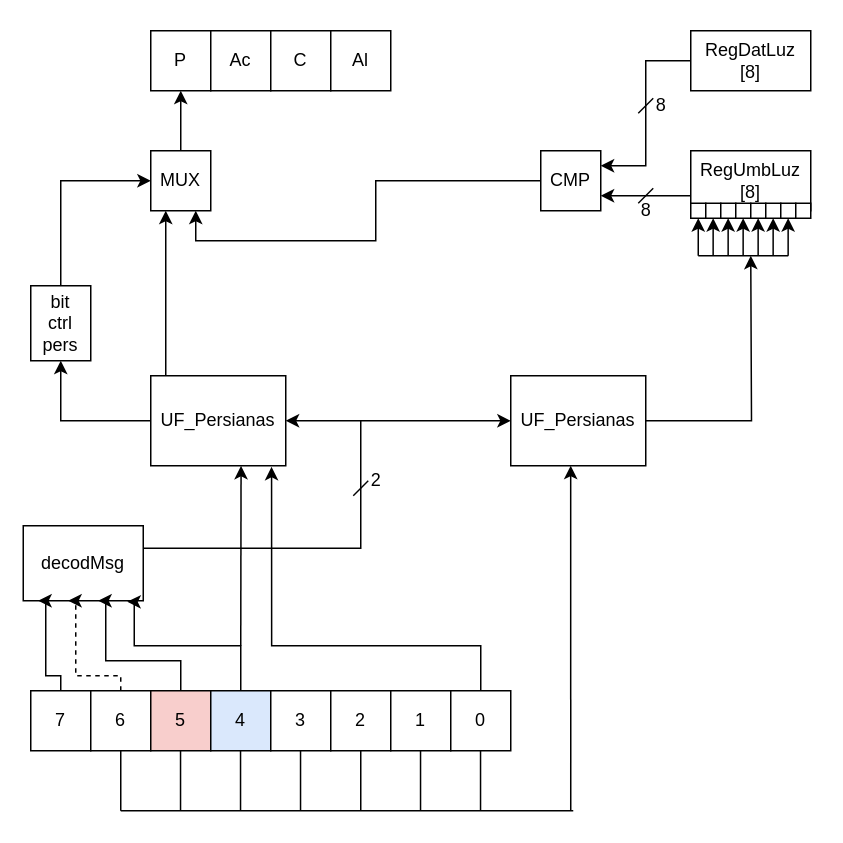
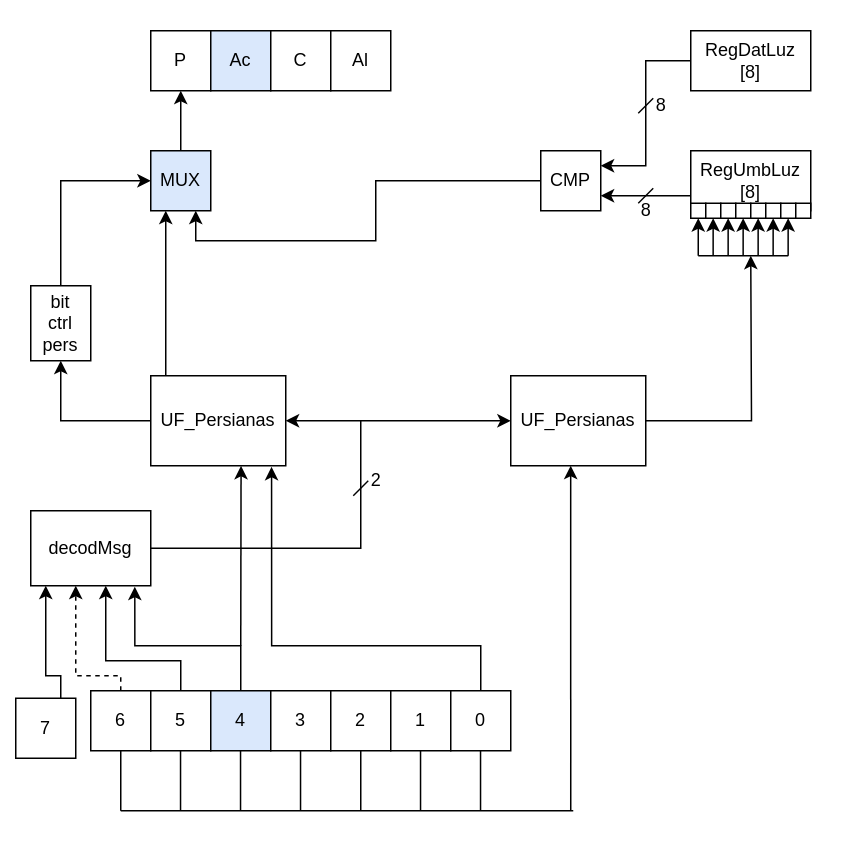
  <mxCell id="0" />
  <mxCell id="1" parent="0" />
  <mxCell id="2" value="P" style="rounded=0;whiteSpace=wrap;html=1;" vertex="1" parent="1"><mxGeometry x="100" y="20" width="40" height="40" as="geometry" /></mxCell>
- <mxCell id="3" value="Ac" style="rounded=0;whiteSpace=wrap;html=1;" vertex="1" parent="1"><mxGeometry x="140" y="20" width="40" height="40" as="geometry" /></mxCell>
+ <mxCell id="3" value="Ac" style="rounded=0;whiteSpace=wrap;html=1;fillColor=#dae8fc;" vertex="1" parent="1"><mxGeometry x="140" y="20" width="40" height="40" as="geometry" /></mxCell>
  <mxCell id="4" value="C" style="rounded=0;whiteSpace=wrap;html=1;" vertex="1" parent="1"><mxGeometry x="180" y="20" width="40" height="40" as="geometry" /></mxCell>
  <mxCell id="5" value="Al" style="rounded=0;whiteSpace=wrap;html=1;" vertex="1" parent="1"><mxGeometry x="220" y="20" width="40" height="40" as="geometry" /></mxCell>
  <mxCell id="6" style="edgeStyle=orthogonalEdgeStyle;rounded=0;orthogonalLoop=1;jettySize=auto;html=1;entryX=1;entryY=0.25;entryDx=0;entryDy=0;" edge="1" parent="1" source="7" target="11"><mxGeometry relative="1" as="geometry" /></mxCell>
  <mxCell id="7" value="RegDatLuz&lt;br&gt;[8]" style="rounded=0;whiteSpace=wrap;html=1;" vertex="1" parent="1"><mxGeometry x="460" y="20" width="80" height="40" as="geometry" /></mxCell>
  <mxCell id="8" style="edgeStyle=orthogonalEdgeStyle;rounded=0;orthogonalLoop=1;jettySize=auto;html=1;entryX=1;entryY=0.75;entryDx=0;entryDy=0;" edge="1" parent="1" source="9" target="11"><mxGeometry relative="1" as="geometry"><Array as="points"><mxPoint x="440" y="130" /><mxPoint x="440" y="130" /></Array></mxGeometry></mxCell>
  <mxCell id="9" value="RegUmbLuz [8]" style="rounded=0;whiteSpace=wrap;html=1;" vertex="1" parent="1"><mxGeometry x="460" y="100" width="80" height="40" as="geometry" /></mxCell>
  <mxCell id="10" style="edgeStyle=orthogonalEdgeStyle;rounded=0;orthogonalLoop=1;jettySize=auto;html=1;entryX=0.75;entryY=1;entryDx=0;entryDy=0;" edge="1" parent="1" source="11" target="13"><mxGeometry relative="1" as="geometry" /></mxCell>
  <mxCell id="11" value="CMP" style="rounded=0;whiteSpace=wrap;html=1;" vertex="1" parent="1"><mxGeometry x="360" y="100" width="40" height="40" as="geometry" /></mxCell>
  <mxCell id="12" style="edgeStyle=orthogonalEdgeStyle;rounded=0;orthogonalLoop=1;jettySize=auto;html=1;entryX=0.5;entryY=1;entryDx=0;entryDy=0;" edge="1" parent="1" source="13" target="2"><mxGeometry relative="1" as="geometry" /></mxCell>
- <mxCell id="13" value="MUX" style="rounded=0;whiteSpace=wrap;html=1;" vertex="1" parent="1"><mxGeometry x="100" y="100" width="40" height="40" as="geometry" /></mxCell>
+ <mxCell id="13" value="MUX" style="rounded=0;whiteSpace=wrap;html=1;fillColor=#dae8fc;" vertex="1" parent="1"><mxGeometry x="100" y="100" width="40" height="40" as="geometry" /></mxCell>
  <mxCell id="14" style="edgeStyle=orthogonalEdgeStyle;rounded=0;orthogonalLoop=1;jettySize=auto;html=1;entryX=0;entryY=0.5;entryDx=0;entryDy=0;exitX=0.5;exitY=0;exitDx=0;exitDy=0;" edge="1" parent="1" source="15" target="13"><mxGeometry relative="1" as="geometry"><mxPoint x="40" y="180" as="sourcePoint" /></mxGeometry></mxCell>
  <mxCell id="15" value="bit&lt;br&gt;ctrl&lt;br&gt;pers" style="rounded=0;whiteSpace=wrap;html=1;" vertex="1" parent="1"><mxGeometry x="20" y="190" width="40" height="50" as="geometry" /></mxCell>
  <mxCell id="16" style="edgeStyle=orthogonalEdgeStyle;rounded=0;orthogonalLoop=1;jettySize=auto;html=1;entryX=0.5;entryY=1;entryDx=0;entryDy=0;" edge="1" parent="1" source="18" target="15"><mxGeometry relative="1" as="geometry" /></mxCell>
  <mxCell id="17" style="edgeStyle=orthogonalEdgeStyle;rounded=0;orthogonalLoop=1;jettySize=auto;html=1;entryX=0.25;entryY=1;entryDx=0;entryDy=0;" edge="1" parent="1" source="18" target="13"><mxGeometry relative="1" as="geometry"><Array as="points"><mxPoint x="110" y="220" /><mxPoint x="110" y="220" /></Array></mxGeometry></mxCell>
  <mxCell id="18" value="UF_Persianas" style="rounded=0;whiteSpace=wrap;html=1;" vertex="1" parent="1"><mxGeometry x="100" y="250" width="90" height="60" as="geometry" /></mxCell>
  <mxCell id="19" style="edgeStyle=orthogonalEdgeStyle;rounded=0;orthogonalLoop=1;jettySize=auto;html=1;entryX=1;entryY=0.5;entryDx=0;entryDy=0;" edge="1" parent="1" source="20" target="18"><mxGeometry relative="1" as="geometry"><Array as="points"><mxPoint x="240" y="365" /><mxPoint x="240" y="280" /></Array></mxGeometry></mxCell>
- <mxCell id="20" value="decodMsg" style="rounded=0;whiteSpace=wrap;html=1;" vertex="1" parent="1"><mxGeometry x="15" y="350" width="80" height="50" as="geometry" /></mxCell>
+ <mxCell id="20" value="decodMsg" style="rounded=0;whiteSpace=wrap;html=1;" vertex="1" parent="1"><mxGeometry x="20" y="340" width="80" height="50" as="geometry" /></mxCell>
  <mxCell id="21" value="" style="endArrow=none;html=1;" edge="1" parent="1"><mxGeometry width="50" height="50" relative="1" as="geometry"><mxPoint x="425" y="75" as="sourcePoint" /><mxPoint x="435" y="65" as="targetPoint" /></mxGeometry></mxCell>
  <mxCell id="22" value="8" style="text;html=1;align=center;verticalAlign=middle;resizable=0;points=[];autosize=1;strokeColor=none;" vertex="1" parent="1"><mxGeometry x="430" y="60" width="20" height="20" as="geometry" /></mxCell>
  <mxCell id="23" value="" style="endArrow=none;html=1;" edge="1" parent="1"><mxGeometry width="50" height="50" relative="1" as="geometry"><mxPoint x="425" y="135" as="sourcePoint" /><mxPoint x="435" y="125" as="targetPoint" /></mxGeometry></mxCell>
  <mxCell id="24" value="8" style="text;html=1;align=center;verticalAlign=middle;resizable=0;points=[];autosize=1;strokeColor=none;" vertex="1" parent="1"><mxGeometry x="420" y="130" width="20" height="20" as="geometry" /></mxCell>
  <mxCell id="25" style="edgeStyle=orthogonalEdgeStyle;rounded=0;orthogonalLoop=1;jettySize=auto;html=1;entryX=0.125;entryY=1;entryDx=0;entryDy=0;entryPerimeter=0;" edge="1" parent="1" source="26" target="20"><mxGeometry relative="1" as="geometry"><Array as="points"><mxPoint x="40" y="450" /><mxPoint x="30" y="450" /></Array></mxGeometry></mxCell>
- <mxCell id="26" value="7" style="rounded=0;whiteSpace=wrap;html=1;" vertex="1" parent="1"><mxGeometry x="20" y="460" width="40" height="40" as="geometry" /></mxCell>
+ <mxCell id="26" value="7" style="rounded=0;whiteSpace=wrap;html=1;" vertex="1" parent="1"><mxGeometry x="10" y="465" width="40" height="40" as="geometry" /></mxCell>
  <mxCell id="27" style="edgeStyle=orthogonalEdgeStyle;rounded=0;orthogonalLoop=1;jettySize=auto;html=1;entryX=0.375;entryY=1;entryDx=0;entryDy=0;entryPerimeter=0;dashed=1;" edge="1" parent="1" source="28" target="20"><mxGeometry relative="1" as="geometry"><Array as="points"><mxPoint x="80" y="450" /><mxPoint x="50" y="450" /></Array></mxGeometry></mxCell>
  <mxCell id="28" value="6" style="rounded=0;whiteSpace=wrap;html=1;" vertex="1" parent="1"><mxGeometry x="60" y="460" width="40" height="40" as="geometry" /></mxCell>
  <mxCell id="29" style="edgeStyle=orthogonalEdgeStyle;rounded=0;orthogonalLoop=1;jettySize=auto;html=1;entryX=0.625;entryY=1;entryDx=0;entryDy=0;entryPerimeter=0;" edge="1" parent="1" source="30" target="20"><mxGeometry relative="1" as="geometry"><Array as="points"><mxPoint x="120" y="440" /><mxPoint x="70" y="440" /></Array></mxGeometry></mxCell>
- <mxCell id="30" value="5" style="rounded=0;whiteSpace=wrap;html=1;fillColor=#f8cecc;" vertex="1" parent="1"><mxGeometry x="100" y="460" width="40" height="40" as="geometry" /></mxCell>
+ <mxCell id="30" value="5" style="rounded=0;whiteSpace=wrap;html=1;" vertex="1" parent="1"><mxGeometry x="100" y="460" width="40" height="40" as="geometry" /></mxCell>
  <mxCell id="31" style="edgeStyle=orthogonalEdgeStyle;rounded=0;orthogonalLoop=1;jettySize=auto;html=1;entryX=0.867;entryY=1.013;entryDx=0;entryDy=0;entryPerimeter=0;" edge="1" parent="1" source="32" target="20"><mxGeometry relative="1" as="geometry"><Array as="points"><mxPoint x="160" y="430" /><mxPoint x="89" y="430" /></Array></mxGeometry></mxCell>
  <mxCell id="32" value="4" style="rounded=0;whiteSpace=wrap;html=1;fillColor=#dae8fc;" vertex="1" parent="1"><mxGeometry x="140" y="460" width="40" height="40" as="geometry" /></mxCell>
  <mxCell id="33" value="3" style="rounded=0;whiteSpace=wrap;html=1;" vertex="1" parent="1"><mxGeometry x="180" y="460" width="40" height="40" as="geometry" /></mxCell>
  <mxCell id="34" value="2" style="rounded=0;whiteSpace=wrap;html=1;" vertex="1" parent="1"><mxGeometry x="220" y="460" width="40" height="40" as="geometry" /></mxCell>
  <mxCell id="35" value="1" style="rounded=0;whiteSpace=wrap;html=1;" vertex="1" parent="1"><mxGeometry x="260" y="460" width="40" height="40" as="geometry" /></mxCell>
  <mxCell id="36" style="edgeStyle=orthogonalEdgeStyle;rounded=0;orthogonalLoop=1;jettySize=auto;html=1;entryX=0.895;entryY=1.012;entryDx=0;entryDy=0;entryPerimeter=0;" edge="1" parent="1" source="37" target="18"><mxGeometry relative="1" as="geometry"><Array as="points"><mxPoint x="320" y="430" /><mxPoint x="181" y="430" /></Array></mxGeometry></mxCell>
  <mxCell id="37" value="0" style="rounded=0;whiteSpace=wrap;html=1;" vertex="1" parent="1"><mxGeometry x="300" y="460" width="40" height="40" as="geometry" /></mxCell>
  <mxCell id="38" value="" style="endArrow=classic;html=1;entryX=0.669;entryY=1.001;entryDx=0;entryDy=0;entryPerimeter=0;" edge="1" parent="1" target="18"><mxGeometry width="50" height="50" relative="1" as="geometry"><mxPoint x="160" y="430" as="sourcePoint" /><mxPoint x="220" y="370" as="targetPoint" /></mxGeometry></mxCell>
  <mxCell id="39" style="edgeStyle=orthogonalEdgeStyle;rounded=0;orthogonalLoop=1;jettySize=auto;html=1;" edge="1" parent="1" source="40"><mxGeometry relative="1" as="geometry"><mxPoint x="500" y="170" as="targetPoint" /></mxGeometry></mxCell>
  <mxCell id="40" value="UF_Persianas" style="rounded=0;whiteSpace=wrap;html=1;" vertex="1" parent="1"><mxGeometry x="340" y="250" width="90" height="60" as="geometry" /></mxCell>
  <mxCell id="41" value="" style="rounded=0;whiteSpace=wrap;html=1;" vertex="1" parent="1"><mxGeometry x="460" y="135" width="10" height="10" as="geometry" /></mxCell>
  <mxCell id="42" value="" style="rounded=0;whiteSpace=wrap;html=1;" vertex="1" parent="1"><mxGeometry x="470" y="135" width="10" height="10" as="geometry" /></mxCell>
  <mxCell id="43" value="" style="rounded=0;whiteSpace=wrap;html=1;" vertex="1" parent="1"><mxGeometry x="480" y="135" width="10" height="10" as="geometry" /></mxCell>
  <mxCell id="44" value="" style="rounded=0;whiteSpace=wrap;html=1;" vertex="1" parent="1"><mxGeometry x="490" y="135" width="10" height="10" as="geometry" /></mxCell>
  <mxCell id="45" value="" style="rounded=0;whiteSpace=wrap;html=1;" vertex="1" parent="1"><mxGeometry x="500" y="135" width="10" height="10" as="geometry" /></mxCell>
  <mxCell id="46" value="" style="rounded=0;whiteSpace=wrap;html=1;" vertex="1" parent="1"><mxGeometry x="510" y="135" width="10" height="10" as="geometry" /></mxCell>
  <mxCell id="47" value="" style="rounded=0;whiteSpace=wrap;html=1;" vertex="1" parent="1"><mxGeometry x="520" y="135" width="10" height="10" as="geometry" /></mxCell>
  <mxCell id="48" value="" style="rounded=0;whiteSpace=wrap;html=1;" vertex="1" parent="1"><mxGeometry x="530" y="135" width="10" height="10" as="geometry" /></mxCell>
  <mxCell id="49" value="" style="endArrow=classic;html=1;entryX=0.5;entryY=1;entryDx=0;entryDy=0;" edge="1" parent="1" target="41"><mxGeometry width="50" height="50" relative="1" as="geometry"><mxPoint x="465" y="170" as="sourcePoint" /><mxPoint x="500" y="160" as="targetPoint" /></mxGeometry></mxCell>
  <mxCell id="50" value="" style="endArrow=classic;html=1;entryX=0.5;entryY=1;entryDx=0;entryDy=0;" edge="1" parent="1"><mxGeometry width="50" height="50" relative="1" as="geometry"><mxPoint x="474.93" y="170" as="sourcePoint" /><mxPoint x="474.93" y="145" as="targetPoint" /></mxGeometry></mxCell>
  <mxCell id="51" value="" style="endArrow=classic;html=1;entryX=0.5;entryY=1;entryDx=0;entryDy=0;" edge="1" parent="1"><mxGeometry width="50" height="50" relative="1" as="geometry"><mxPoint x="484.93" y="170" as="sourcePoint" /><mxPoint x="484.93" y="145" as="targetPoint" /></mxGeometry></mxCell>
  <mxCell id="52" value="" style="endArrow=classic;html=1;entryX=0.5;entryY=1;entryDx=0;entryDy=0;" edge="1" parent="1"><mxGeometry width="50" height="50" relative="1" as="geometry"><mxPoint x="494.93" y="170" as="sourcePoint" /><mxPoint x="494.93" y="145" as="targetPoint" /></mxGeometry></mxCell>
  <mxCell id="53" value="" style="endArrow=classic;html=1;entryX=0.5;entryY=1;entryDx=0;entryDy=0;" edge="1" parent="1"><mxGeometry width="50" height="50" relative="1" as="geometry"><mxPoint x="504.93" y="170" as="sourcePoint" /><mxPoint x="504.93" y="145" as="targetPoint" /></mxGeometry></mxCell>
  <mxCell id="54" value="" style="endArrow=classic;html=1;entryX=0.5;entryY=1;entryDx=0;entryDy=0;" edge="1" parent="1"><mxGeometry width="50" height="50" relative="1" as="geometry"><mxPoint x="524.93" y="170" as="sourcePoint" /><mxPoint x="524.93" y="145" as="targetPoint" /></mxGeometry></mxCell>
  <mxCell id="55" value="" style="endArrow=classic;html=1;entryX=0.5;entryY=1;entryDx=0;entryDy=0;" edge="1" parent="1"><mxGeometry width="50" height="50" relative="1" as="geometry"><mxPoint x="514.93" y="170" as="sourcePoint" /><mxPoint x="514.93" y="145" as="targetPoint" /></mxGeometry></mxCell>
  <mxCell id="56" value="" style="endArrow=none;html=1;" edge="1" parent="1"><mxGeometry width="50" height="50" relative="1" as="geometry"><mxPoint x="525" y="170" as="sourcePoint" /><mxPoint x="465" y="170" as="targetPoint" /></mxGeometry></mxCell>
  <mxCell id="57" value="" style="endArrow=classic;html=1;entryX=0;entryY=0.5;entryDx=0;entryDy=0;" edge="1" parent="1" target="40"><mxGeometry width="50" height="50" relative="1" as="geometry"><mxPoint x="240" y="280" as="sourcePoint" /><mxPoint x="300" y="230" as="targetPoint" /></mxGeometry></mxCell>
  <mxCell id="58" value="" style="endArrow=none;html=1;" edge="1" parent="1"><mxGeometry width="50" height="50" relative="1" as="geometry"><mxPoint x="235" y="330" as="sourcePoint" /><mxPoint x="245" y="320" as="targetPoint" /></mxGeometry></mxCell>
  <mxCell id="59" value="2" style="text;html=1;align=center;verticalAlign=middle;resizable=0;points=[];autosize=1;strokeColor=none;" vertex="1" parent="1"><mxGeometry x="240" y="310" width="20" height="20" as="geometry" /></mxCell>
  <mxCell id="60" value="" style="endArrow=none;html=1;entryX=0.5;entryY=1;entryDx=0;entryDy=0;" edge="1" parent="1" target="28"><mxGeometry width="50" height="50" relative="1" as="geometry"><mxPoint x="80" y="540" as="sourcePoint" /><mxPoint x="110" y="510" as="targetPoint" /></mxGeometry></mxCell>
  <mxCell id="61" value="" style="endArrow=none;html=1;entryX=0.5;entryY=1;entryDx=0;entryDy=0;" edge="1" parent="1"><mxGeometry width="50" height="50" relative="1" as="geometry"><mxPoint x="119.86" y="540" as="sourcePoint" /><mxPoint x="119.86" y="500" as="targetPoint" /></mxGeometry></mxCell>
  <mxCell id="62" value="" style="endArrow=none;html=1;entryX=0.5;entryY=1;entryDx=0;entryDy=0;" edge="1" parent="1"><mxGeometry width="50" height="50" relative="1" as="geometry"><mxPoint x="159.86" y="540" as="sourcePoint" /><mxPoint x="159.86" y="500" as="targetPoint" /></mxGeometry></mxCell>
  <mxCell id="63" value="" style="endArrow=none;html=1;entryX=0.5;entryY=1;entryDx=0;entryDy=0;" edge="1" parent="1"><mxGeometry width="50" height="50" relative="1" as="geometry"><mxPoint x="199.86" y="540" as="sourcePoint" /><mxPoint x="199.86" y="500" as="targetPoint" /></mxGeometry></mxCell>
  <mxCell id="64" value="" style="endArrow=none;html=1;entryX=0.5;entryY=1;entryDx=0;entryDy=0;" edge="1" parent="1"><mxGeometry width="50" height="50" relative="1" as="geometry"><mxPoint x="240" y="540" as="sourcePoint" /><mxPoint x="240" y="500" as="targetPoint" /></mxGeometry></mxCell>
  <mxCell id="65" value="" style="endArrow=none;html=1;entryX=0.5;entryY=1;entryDx=0;entryDy=0;" edge="1" parent="1"><mxGeometry width="50" height="50" relative="1" as="geometry"><mxPoint x="279.86" y="540" as="sourcePoint" /><mxPoint x="279.86" y="500" as="targetPoint" /></mxGeometry></mxCell>
  <mxCell id="66" value="" style="endArrow=none;html=1;entryX=0.5;entryY=1;entryDx=0;entryDy=0;" edge="1" parent="1"><mxGeometry width="50" height="50" relative="1" as="geometry"><mxPoint x="319.86" y="540" as="sourcePoint" /><mxPoint x="319.86" y="500" as="targetPoint" /></mxGeometry></mxCell>
  <mxCell id="67" value="" style="endArrow=none;html=1;" edge="1" parent="1"><mxGeometry width="50" height="50" relative="1" as="geometry"><mxPoint x="381.667" y="540" as="sourcePoint" /><mxPoint x="80" y="540" as="targetPoint" /></mxGeometry></mxCell>
  <mxCell id="68" value="" style="endArrow=classic;html=1;entryX=0.444;entryY=1;entryDx=0;entryDy=0;entryPerimeter=0;" edge="1" parent="1" target="40"><mxGeometry width="50" height="50" relative="1" as="geometry"><mxPoint x="380" y="540" as="sourcePoint" /><mxPoint x="410" y="400" as="targetPoint" /></mxGeometry></mxCell>
